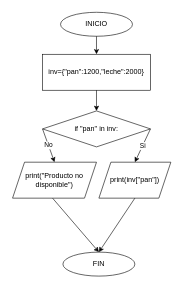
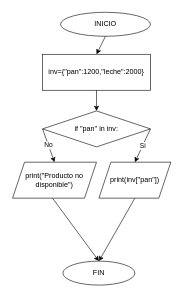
  <mxCell id="0" />
  <mxCell id="1" parent="0" />
- <mxCell id="2" value="INICIO" style="ellipse;whiteSpace=wrap;html=1;" parent="1" vertex="1"><mxGeometry x="100" y="20" width="120" height="40" as="geometry" /></mxCell>
+ <mxCell id="2" value="INICIO" style="ellipse;whiteSpace=wrap;html=1;" parent="1" vertex="1"><mxGeometry x="100" y="20" width="150" height="40" as="geometry" /></mxCell>
  <mxCell id="3" value="inv={&quot;pan&quot;:1200,&quot;leche&quot;:2000}" style="rounded=0;whiteSpace=wrap;html=1;" parent="1" vertex="1"><mxGeometry x="70" y="90" width="180" height="60" as="geometry" /></mxCell>
  <mxCell id="4" value="" style="endArrow=classic;html=1;rounded=0;exitX=0.5;exitY=1;exitDx=0;exitDy=0;entryX=0.5;entryY=0;entryDx=0;entryDy=0;" parent="1" source="2" target="3" edge="1"><mxGeometry width="50" height="50" relative="1" as="geometry"><mxPoint x="140" y="80" as="sourcePoint" /><mxPoint x="190" y="30" as="targetPoint" /></mxGeometry></mxCell>
  <mxCell id="5" value="if &quot;pan&quot; in inv:" style="rhombus;whiteSpace=wrap;html=1;" parent="1" vertex="1"><mxGeometry x="70" y="184.5" width="180" height="60" as="geometry" /></mxCell>
  <mxCell id="6" value="" style="endArrow=classic;html=1;rounded=0;exitX=1;exitY=0.5;exitDx=0;exitDy=0;entryX=0.5;entryY=0;entryDx=0;entryDy=0;" parent="1" source="5" target="14" edge="1"><mxGeometry relative="1" as="geometry"><mxPoint x="110" y="234.5" as="sourcePoint" /><mxPoint x="240" y="250" as="targetPoint" /></mxGeometry></mxCell>
  <mxCell id="7" value="Si" style="edgeLabel;resizable=0;html=1;;align=center;verticalAlign=middle;" parent="6" connectable="0" vertex="1"><mxGeometry relative="1" as="geometry" /></mxCell>
  <mxCell id="8" value="" style="endArrow=classic;html=1;rounded=0;exitX=0;exitY=0.5;exitDx=0;exitDy=0;entryX=0.5;entryY=0;entryDx=0;entryDy=0;" parent="1" source="5" target="13" edge="1"><mxGeometry relative="1" as="geometry"><mxPoint x="180" y="264.5" as="sourcePoint" /><mxPoint x="140" y="329.5" as="targetPoint" /></mxGeometry></mxCell>
  <mxCell id="9" value="No" style="edgeLabel;resizable=0;html=1;;align=center;verticalAlign=middle;" parent="8" connectable="0" vertex="1"><mxGeometry relative="1" as="geometry" /></mxCell>
  <mxCell id="10" value="" style="endArrow=classic;html=1;rounded=0;exitX=0.5;exitY=1;exitDx=0;exitDy=0;entryX=0.5;entryY=0;entryDx=0;entryDy=0;" parent="1" source="3" target="5" edge="1"><mxGeometry width="50" height="50" relative="1" as="geometry"><mxPoint x="200" y="270" as="sourcePoint" /><mxPoint x="160" y="170" as="targetPoint" /></mxGeometry></mxCell>
- <mxCell id="11" value="FIN" style="ellipse;whiteSpace=wrap;html=1;" parent="1" vertex="1"><mxGeometry x="104" y="420" width="120" height="40" as="geometry" /></mxCell>
+ <mxCell id="11" value="FIN" style="ellipse;whiteSpace=wrap;html=1;" parent="1" vertex="1"><mxGeometry x="104" y="435" width="120" height="40" as="geometry" /></mxCell>
  <mxCell id="12" value="" style="endArrow=classic;html=1;rounded=0;exitX=0.473;exitY=0.99;exitDx=0;exitDy=0;entryX=0.5;entryY=0;entryDx=0;entryDy=0;exitPerimeter=0;" parent="1" source="13" target="11" edge="1"><mxGeometry width="50" height="50" relative="1" as="geometry"><mxPoint x="38.04" y="519.5" as="sourcePoint" /><mxPoint x="78.04" y="559.5" as="targetPoint" /></mxGeometry></mxCell>
  <mxCell id="13" value="print(&quot;Producto no disponible&quot;)" style="shape=parallelogram;perimeter=parallelogramPerimeter;whiteSpace=wrap;html=1;fixedSize=1;" vertex="1" parent="1"><mxGeometry x="20" y="270" width="140" height="60" as="geometry" /></mxCell>
  <mxCell id="14" value="print(inv[&quot;pan&quot;])" style="shape=parallelogram;perimeter=parallelogramPerimeter;whiteSpace=wrap;html=1;fixedSize=1;" vertex="1" parent="1"><mxGeometry x="164" y="270" width="120" height="60" as="geometry" /></mxCell>
  <mxCell id="15" value="" style="endArrow=classic;html=1;rounded=0;exitX=0.5;exitY=1;exitDx=0;exitDy=0;entryX=0.5;entryY=0;entryDx=0;entryDy=0;" edge="1" parent="1" source="14" target="11"><mxGeometry width="50" height="50" relative="1" as="geometry"><mxPoint x="150" y="470" as="sourcePoint" /><mxPoint x="200" y="420" as="targetPoint" /></mxGeometry></mxCell>
